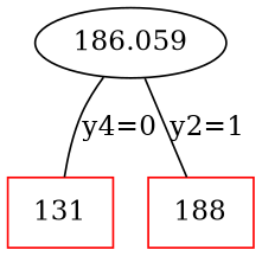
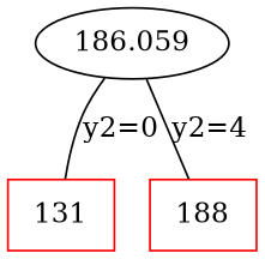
  graph {
    node [color=red shape=rectangle]
    n1 [label=186.059 color="" shape=""]
    n2 [label=131]
    n3 [label=188]
-   n1 -- n2 [label="y4=0"]
-   n1 -- n3 [label="y2=1"]
+   n1 -- n2 [label="y2=0"]
+   n1 -- n3 [label="y2=4"]
  }
